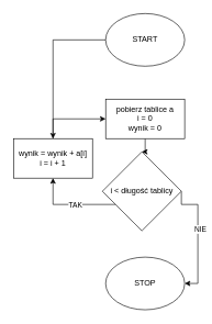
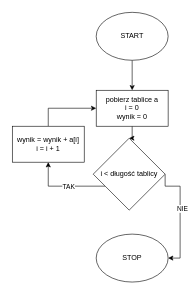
  <mxCell id="0" />
  <mxCell id="1" parent="0" />
- <mxCell id="2" style="edgeStyle=orthogonalEdgeStyle;rounded=0;orthogonalLoop=1;jettySize=auto;html=1;" edge="1" parent="1" source="3" target="12"><mxGeometry relative="1" as="geometry" /></mxCell>
+ <mxCell id="2" style="edgeStyle=orthogonalEdgeStyle;rounded=0;orthogonalLoop=1;jettySize=auto;html=1;entryX=0.5;entryY=0;entryDx=0;entryDy=0;" edge="1" parent="1" source="3" target="5"><mxGeometry relative="1" as="geometry" /></mxCell>
  <mxCell id="3" value="START" style="ellipse;whiteSpace=wrap;html=1;" vertex="1" parent="1"><mxGeometry x="160" y="20" width="120" height="80" as="geometry" /></mxCell>
  <mxCell id="4" style="edgeStyle=orthogonalEdgeStyle;rounded=0;orthogonalLoop=1;jettySize=auto;html=1;entryX=0.5;entryY=0;entryDx=0;entryDy=0;" edge="1" parent="1" source="5" target="10"><mxGeometry relative="1" as="geometry" /></mxCell>
  <mxCell id="5" value="pobierz tablice a&lt;br&gt;i = 0&lt;br&gt;wynik = 0" style="rounded=0;whiteSpace=wrap;html=1;" vertex="1" parent="1"><mxGeometry x="160" y="150" width="120" height="60" as="geometry" /></mxCell>
  <mxCell id="6" style="edgeStyle=orthogonalEdgeStyle;rounded=0;orthogonalLoop=1;jettySize=auto;html=1;entryX=0.5;entryY=1;entryDx=0;entryDy=0;" edge="1" parent="1" source="10" target="12"><mxGeometry relative="1" as="geometry"><Array as="points"><mxPoint x="80" y="310" /></Array></mxGeometry></mxCell>
  <mxCell id="7" value="TAK" style="edgeLabel;html=1;align=center;verticalAlign=middle;resizable=0;points=[];" vertex="1" connectable="0" parent="6"><mxGeometry x="-0.018" y="-1" relative="1" as="geometry"><mxPoint x="4" y="1" as="offset" /></mxGeometry></mxCell>
  <mxCell id="8" style="edgeStyle=orthogonalEdgeStyle;rounded=0;orthogonalLoop=1;jettySize=auto;html=1;entryX=1;entryY=0.5;entryDx=0;entryDy=0;exitX=1;exitY=0.5;exitDx=0;exitDy=0;" edge="1" parent="1" source="10" target="13"><mxGeometry relative="1" as="geometry"><mxPoint x="300" y="490" as="targetPoint" /><mxPoint x="300" y="310" as="sourcePoint" /><Array as="points"><mxPoint x="300" y="310" /><mxPoint x="300" y="430" /></Array></mxGeometry></mxCell>
  <mxCell id="9" value="NIE" style="edgeLabel;html=1;align=center;verticalAlign=middle;resizable=0;points=[];" vertex="1" connectable="0" parent="8"><mxGeometry x="-0.11" y="3" relative="1" as="geometry"><mxPoint as="offset" /></mxGeometry></mxCell>
  <mxCell id="10" value="i &amp;lt; długość tablicy" style="rhombus;whiteSpace=wrap;html=1;" vertex="1" parent="1"><mxGeometry x="155" y="230" width="120" height="120" as="geometry" /></mxCell>
  <mxCell id="11" style="edgeStyle=orthogonalEdgeStyle;rounded=0;orthogonalLoop=1;jettySize=auto;html=1;entryX=0;entryY=0.5;entryDx=0;entryDy=0;exitX=0.5;exitY=0;exitDx=0;exitDy=0;" edge="1" parent="1" source="12" target="5"><mxGeometry relative="1" as="geometry" /></mxCell>
  <mxCell id="12" value="wynik = wynik + a[i]&lt;br&gt;i = i + 1" style="rounded=0;whiteSpace=wrap;html=1;" vertex="1" parent="1"><mxGeometry x="20" y="210" width="120" height="60" as="geometry" /></mxCell>
  <mxCell id="13" value="STOP" style="ellipse;whiteSpace=wrap;html=1;" vertex="1" parent="1"><mxGeometry x="160" y="390" width="120" height="80" as="geometry" /></mxCell>
